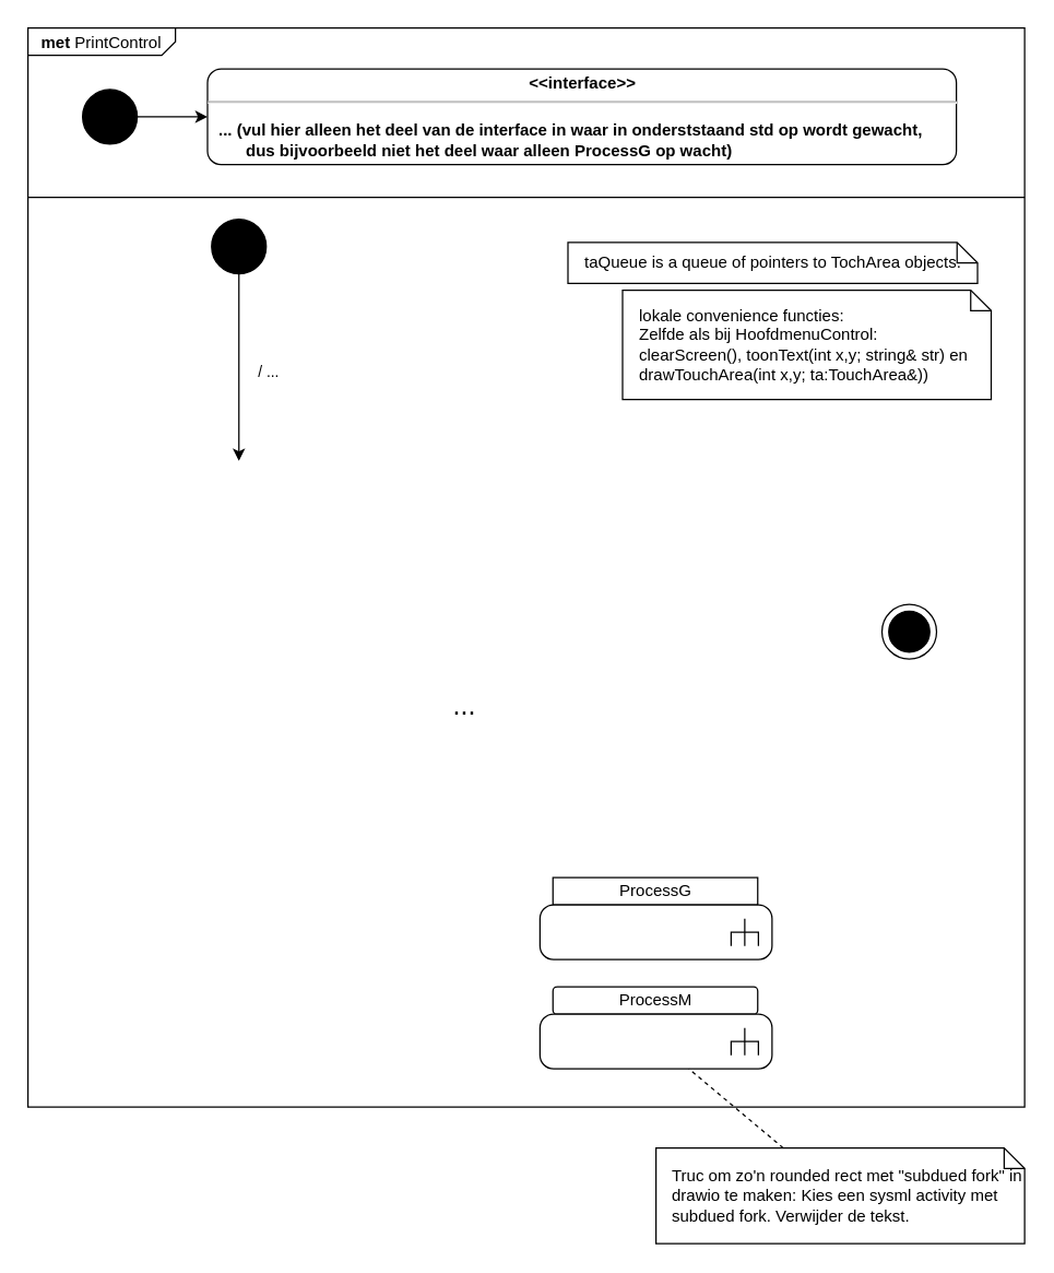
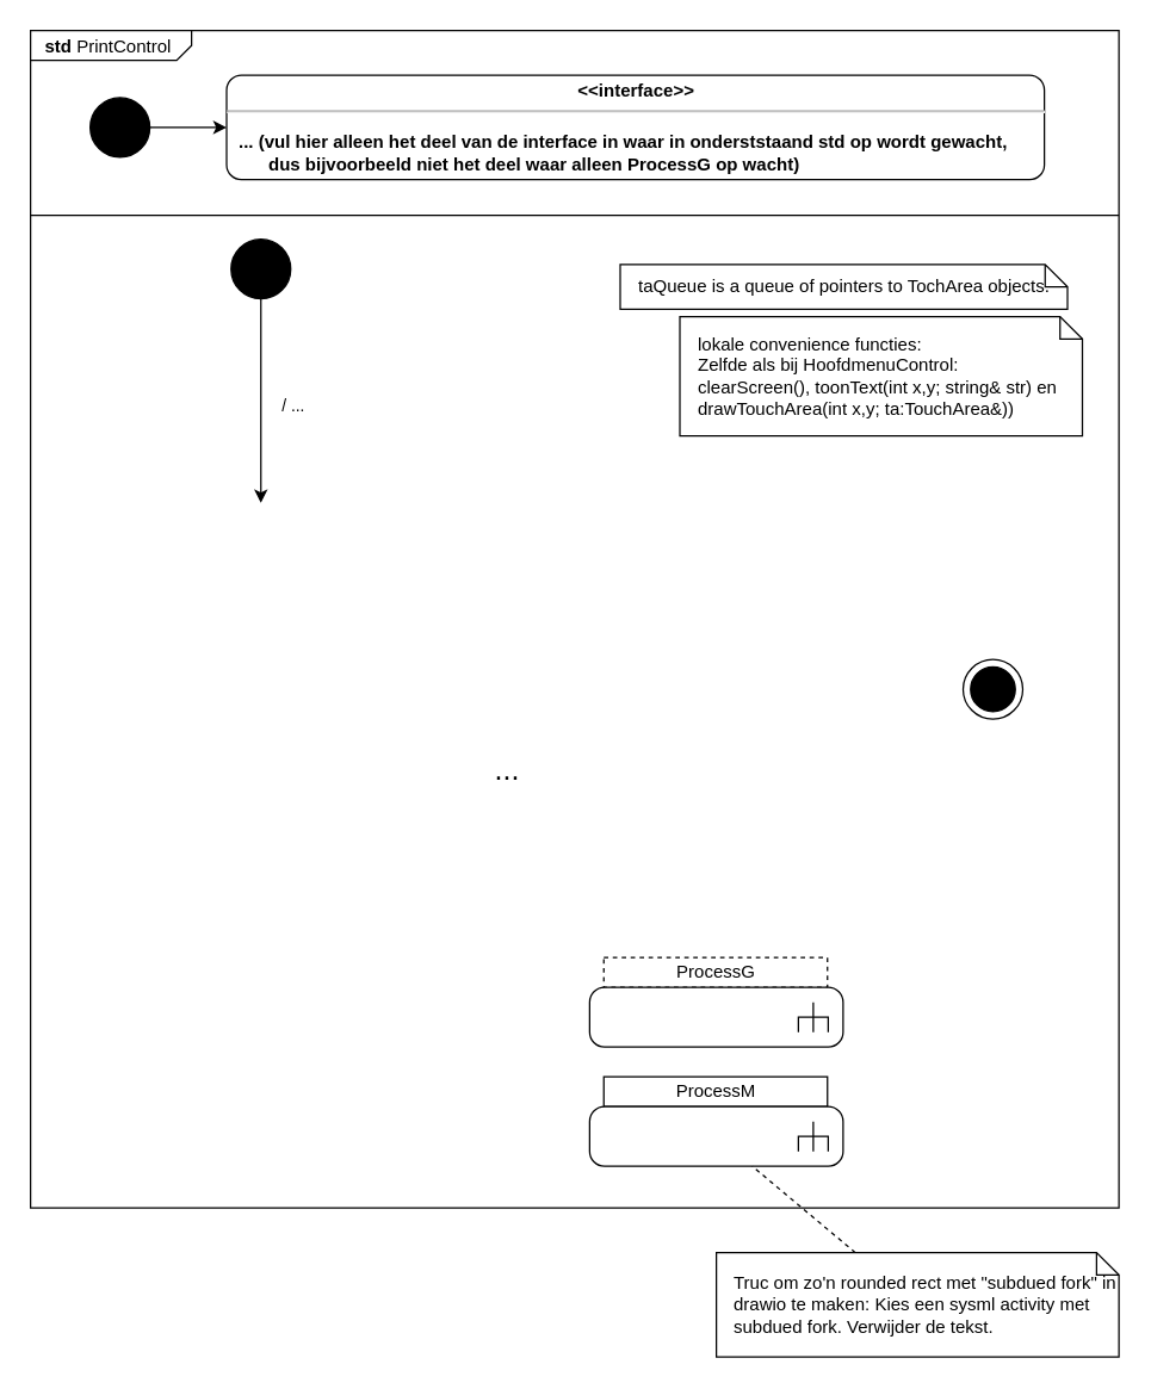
  <mxCell id="0" />
  <mxCell id="1" parent="0" />
- <mxCell id="2" value="&lt;p style=&quot;margin:0px;margin-top:4px;margin-left:10px;text-align:left;&quot;&gt;&lt;b&gt;met&lt;/b&gt; PrintControl&lt;/p&gt;" style="html=1;shape=mxgraph.sysml.package;labelX=108.8;align=left;spacingLeft=10;overflow=fill;recursiveResize=0;container=0;" vertex="1" parent="1"><mxGeometry x="20" y="20" width="730" height="790" as="geometry" /></mxCell>
+ <mxCell id="2" value="&lt;p style=&quot;margin:0px;margin-top:4px;margin-left:10px;text-align:left;&quot;&gt;&lt;b&gt;std&lt;/b&gt; PrintControl&lt;/p&gt;" style="html=1;shape=mxgraph.sysml.package;labelX=108.8;align=left;spacingLeft=10;overflow=fill;recursiveResize=0;container=0;" vertex="1" parent="1"><mxGeometry x="20" y="20" width="730" height="790" as="geometry" /></mxCell>
  <mxCell id="3" value="/ ..." style="edgeStyle=orthogonalEdgeStyle;rounded=0;orthogonalLoop=1;jettySize=auto;html=1;align=left;" edge="1" parent="1" source="4"><mxGeometry x="0.043" y="12" relative="1" as="geometry"><mxPoint as="offset" /><mxPoint x="174.5" y="337" as="targetPoint" /></mxGeometry></mxCell>
  <mxCell id="4" value="" style="shape=ellipse;html=1;fillColor=strokeColor;fontSize=18;fontColor=#ffffff;" vertex="1" parent="1"><mxGeometry x="154.5" y="160" width="40" height="40" as="geometry" /></mxCell>
  <mxCell id="5" value="&lt;p style=&quot;margin:0px;margin-top:4px;text-align:center;&quot;&gt;&lt;b&gt;&amp;lt;&amp;lt;interface&amp;gt;&amp;gt;&lt;/b&gt;&lt;/p&gt;&lt;hr&gt;&lt;p&gt;&lt;/p&gt;&lt;p style=&quot;margin:0px;margin-left:8px;text-align:left;&quot;&gt;&lt;b style=&quot;background-color: initial;&quot;&gt;... (vul hier alleen het deel van de interface in waar in onderststaand std op wordt gewacht,&lt;br&gt;&amp;nbsp; &amp;nbsp; &amp;nbsp; dus bijvoorbeeld niet het deel waar alleen ProcessG op wacht)&lt;/b&gt;&lt;/p&gt;" style="shape=mxgraph.sysml.simpleState;html=1;overflow=fill;whiteSpace=wrap;align=center;" vertex="1" parent="1"><mxGeometry x="151.5" y="50" width="548.5" height="70" as="geometry" /></mxCell>
  <mxCell id="6" style="edgeStyle=orthogonalEdgeStyle;rounded=0;orthogonalLoop=1;jettySize=auto;html=1;" edge="1" parent="1" source="7" target="5"><mxGeometry relative="1" as="geometry" /></mxCell>
  <mxCell id="7" value="" style="shape=ellipse;html=1;fillColor=strokeColor;fontSize=18;fontColor=#ffffff;" vertex="1" parent="1"><mxGeometry x="60" y="65" width="40" height="40" as="geometry" /></mxCell>
  <mxCell id="8" value="" style="line;strokeWidth=1;fillColor=none;align=left;verticalAlign=middle;spacingTop=-1;spacingLeft=3;spacingRight=3;rotatable=0;labelPosition=right;points=[];portConstraint=eastwest;strokeColor=inherit;" vertex="1" parent="1"><mxGeometry x="20" y="140" width="730" height="8" as="geometry" /></mxCell>
  <mxCell id="9" value="taQueue is a queue of pointers to TochArea objects." style="shape=note;size=15;align=left;spacingLeft=10;html=1;whiteSpace=wrap;" vertex="1" parent="1"><mxGeometry x="415.5" y="177" width="300" height="30" as="geometry" /></mxCell>
  <mxCell id="10" value="lokale convenience functies:&lt;br style=&quot;border-color: var(--border-color);&quot;&gt;Zelfde als bij HoofdmenuControl:&lt;br style=&quot;border-color: var(--border-color);&quot;&gt;clearScreen(),&amp;nbsp;toonText(int x,y; string&amp;amp; str) en &lt;br&gt;drawTouchArea(int x,y; ta:TouchArea&amp;amp;))" style="shape=note;size=15;align=left;spacingLeft=10;html=1;whiteSpace=wrap;" vertex="1" parent="1"><mxGeometry x="455.5" y="212" width="270" height="80" as="geometry" /></mxCell>
- <mxCell id="11" value="ProcessG" style="rounded=0;whiteSpace=wrap;html=1;" vertex="1" parent="1"><mxGeometry x="404.5" y="642" width="150" height="20" as="geometry" /></mxCell>
- <mxCell id="12" value="ProcessM" style="whiteSpace=wrap;html=1;rounded=1;" vertex="1" parent="1"><mxGeometry x="404.5" y="722" width="150" height="20" as="geometry" /></mxCell>
+ <mxCell id="11" value="ProcessG" style="rounded=0;whiteSpace=wrap;html=1;dashed=1;" vertex="1" parent="1"><mxGeometry x="404.5" y="642" width="150" height="20" as="geometry" /></mxCell>
+ <mxCell id="12" value="ProcessM" style="rounded=0;whiteSpace=wrap;html=1;" vertex="1" parent="1"><mxGeometry x="404.5" y="722" width="150" height="20" as="geometry" /></mxCell>
  <mxCell id="13" value="" style="shape=mxgraph.sysml.actFinal;html=1;verticalLabelPosition=bottom;labelBackgroundColor=#ffffff;verticalAlign=top;" vertex="1" parent="1"><mxGeometry x="645.5" y="442" width="40" height="40" as="geometry" /></mxCell>
  <mxCell id="14" value="&lt;font style=&quot;font-size: 20px;&quot;&gt;...&lt;/font&gt;" style="text;html=1;strokeColor=none;fillColor=none;align=center;verticalAlign=middle;whiteSpace=wrap;rounded=0;fontSize=13;" vertex="1" parent="1"><mxGeometry x="310" y="500" width="60" height="30" as="geometry" /></mxCell>
  <mxCell id="15" value="" style="html=1;shape=mxgraph.sysml.callBehAct;whiteSpace=wrap;align=center;fontColor=none;noLabel=1;labelBorderColor=none;labelBackgroundColor=none;strokeColor=default;fillColor=default;strokeWidth=1;" vertex="1" parent="1"><mxGeometry x="395" y="662" width="170" height="40" as="geometry" /></mxCell>
  <mxCell id="16" value="" style="html=1;shape=mxgraph.sysml.callBehAct;whiteSpace=wrap;align=center;fontColor=none;noLabel=1;labelBorderColor=none;labelBackgroundColor=none;strokeColor=default;fillColor=default;strokeWidth=1;" vertex="1" parent="1"><mxGeometry x="395" y="742" width="170" height="40" as="geometry" /></mxCell>
  <mxCell id="17" style="rounded=0;orthogonalLoop=1;jettySize=auto;html=1;endArrow=none;endFill=0;dashed=1;" edge="1" parent="1" source="18"><mxGeometry relative="1" as="geometry"><mxPoint x="504" y="782" as="targetPoint" /></mxGeometry></mxCell>
  <mxCell id="18" value="Truc om zo'n rounded rect met &quot;subdued fork&quot; in drawio te maken: Kies een sysml activity met subdued fork. Verwijder de tekst." style="shape=note;size=15;align=left;spacingLeft=10;html=1;whiteSpace=wrap;" vertex="1" parent="1"><mxGeometry x="480" y="840" width="270" height="70" as="geometry" /></mxCell>
